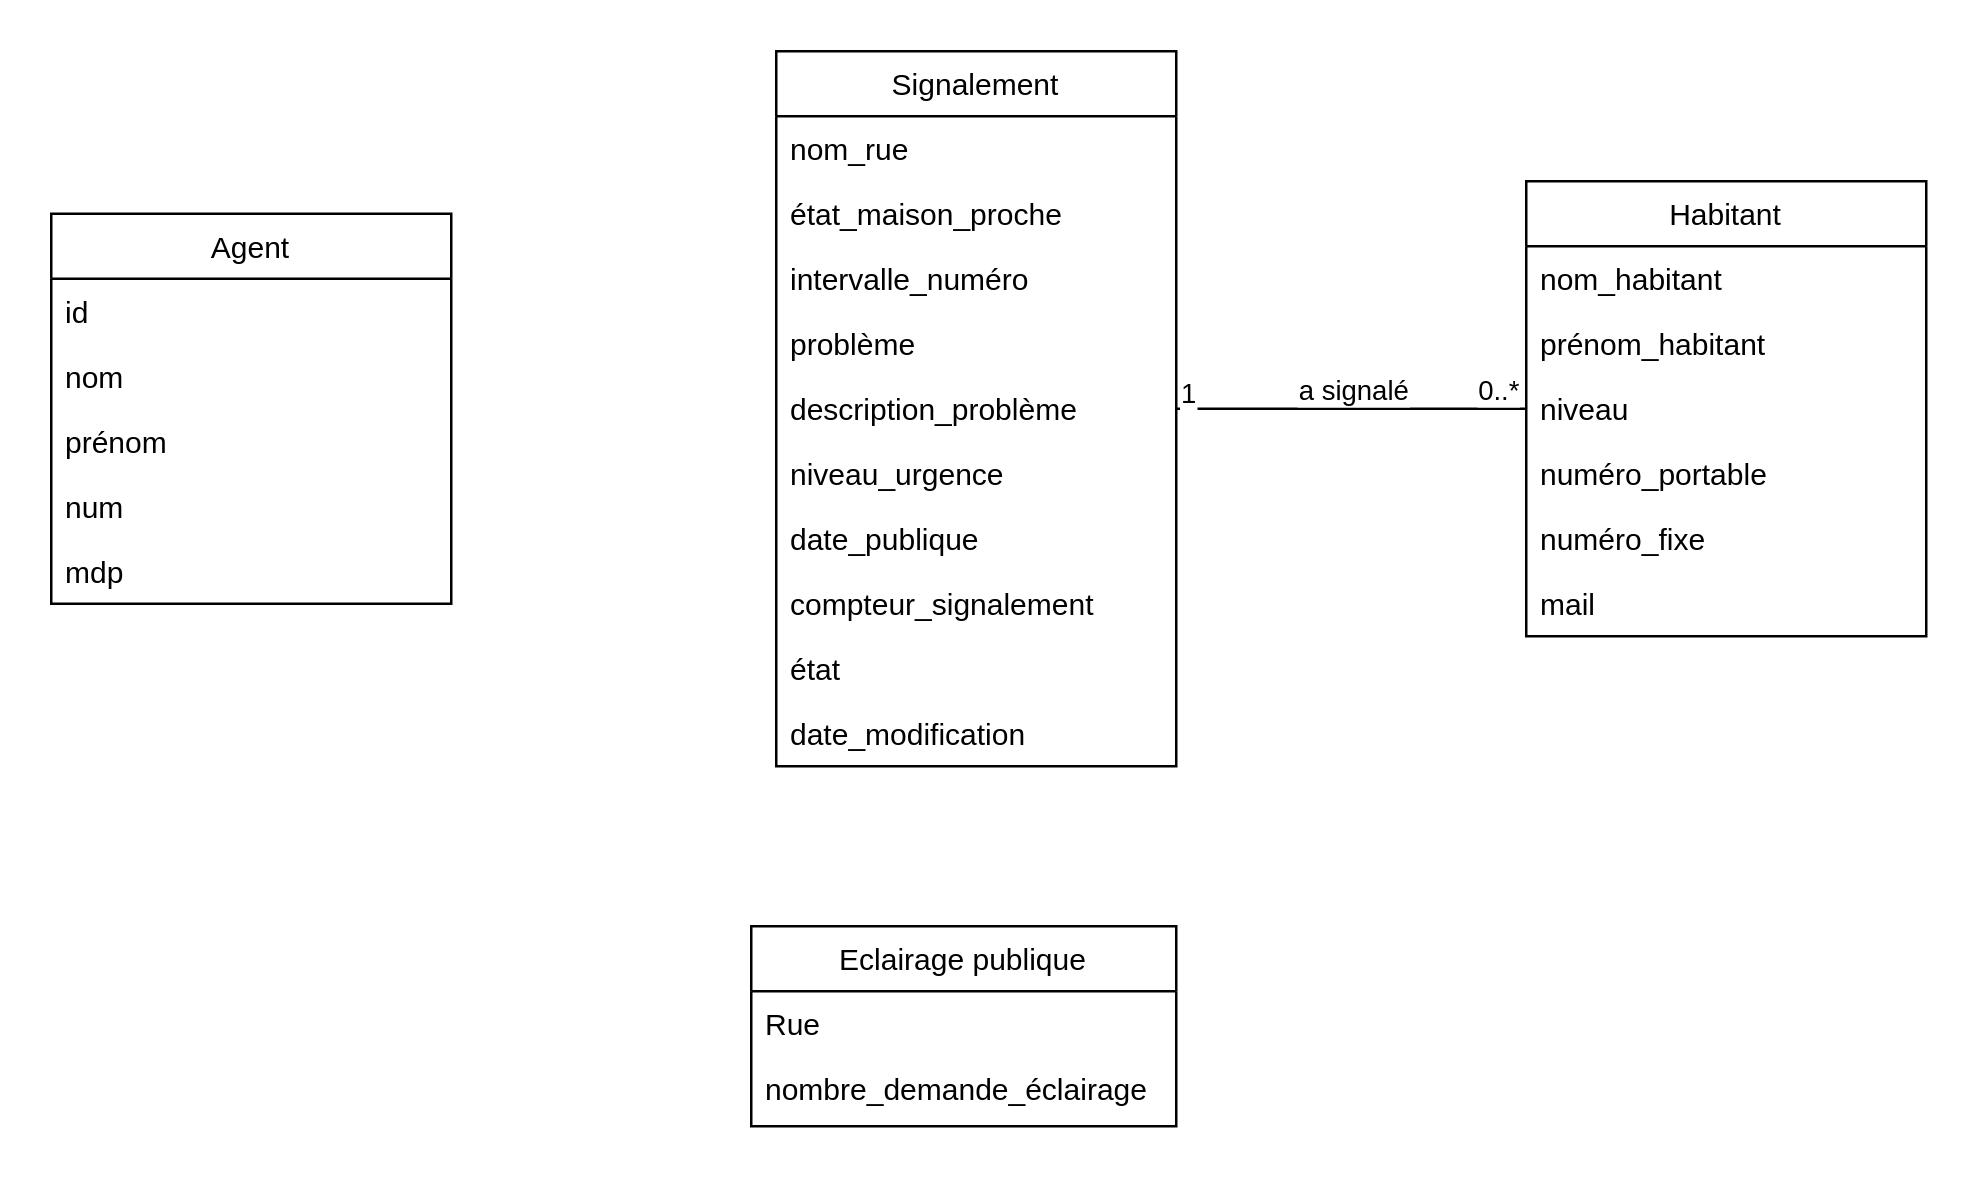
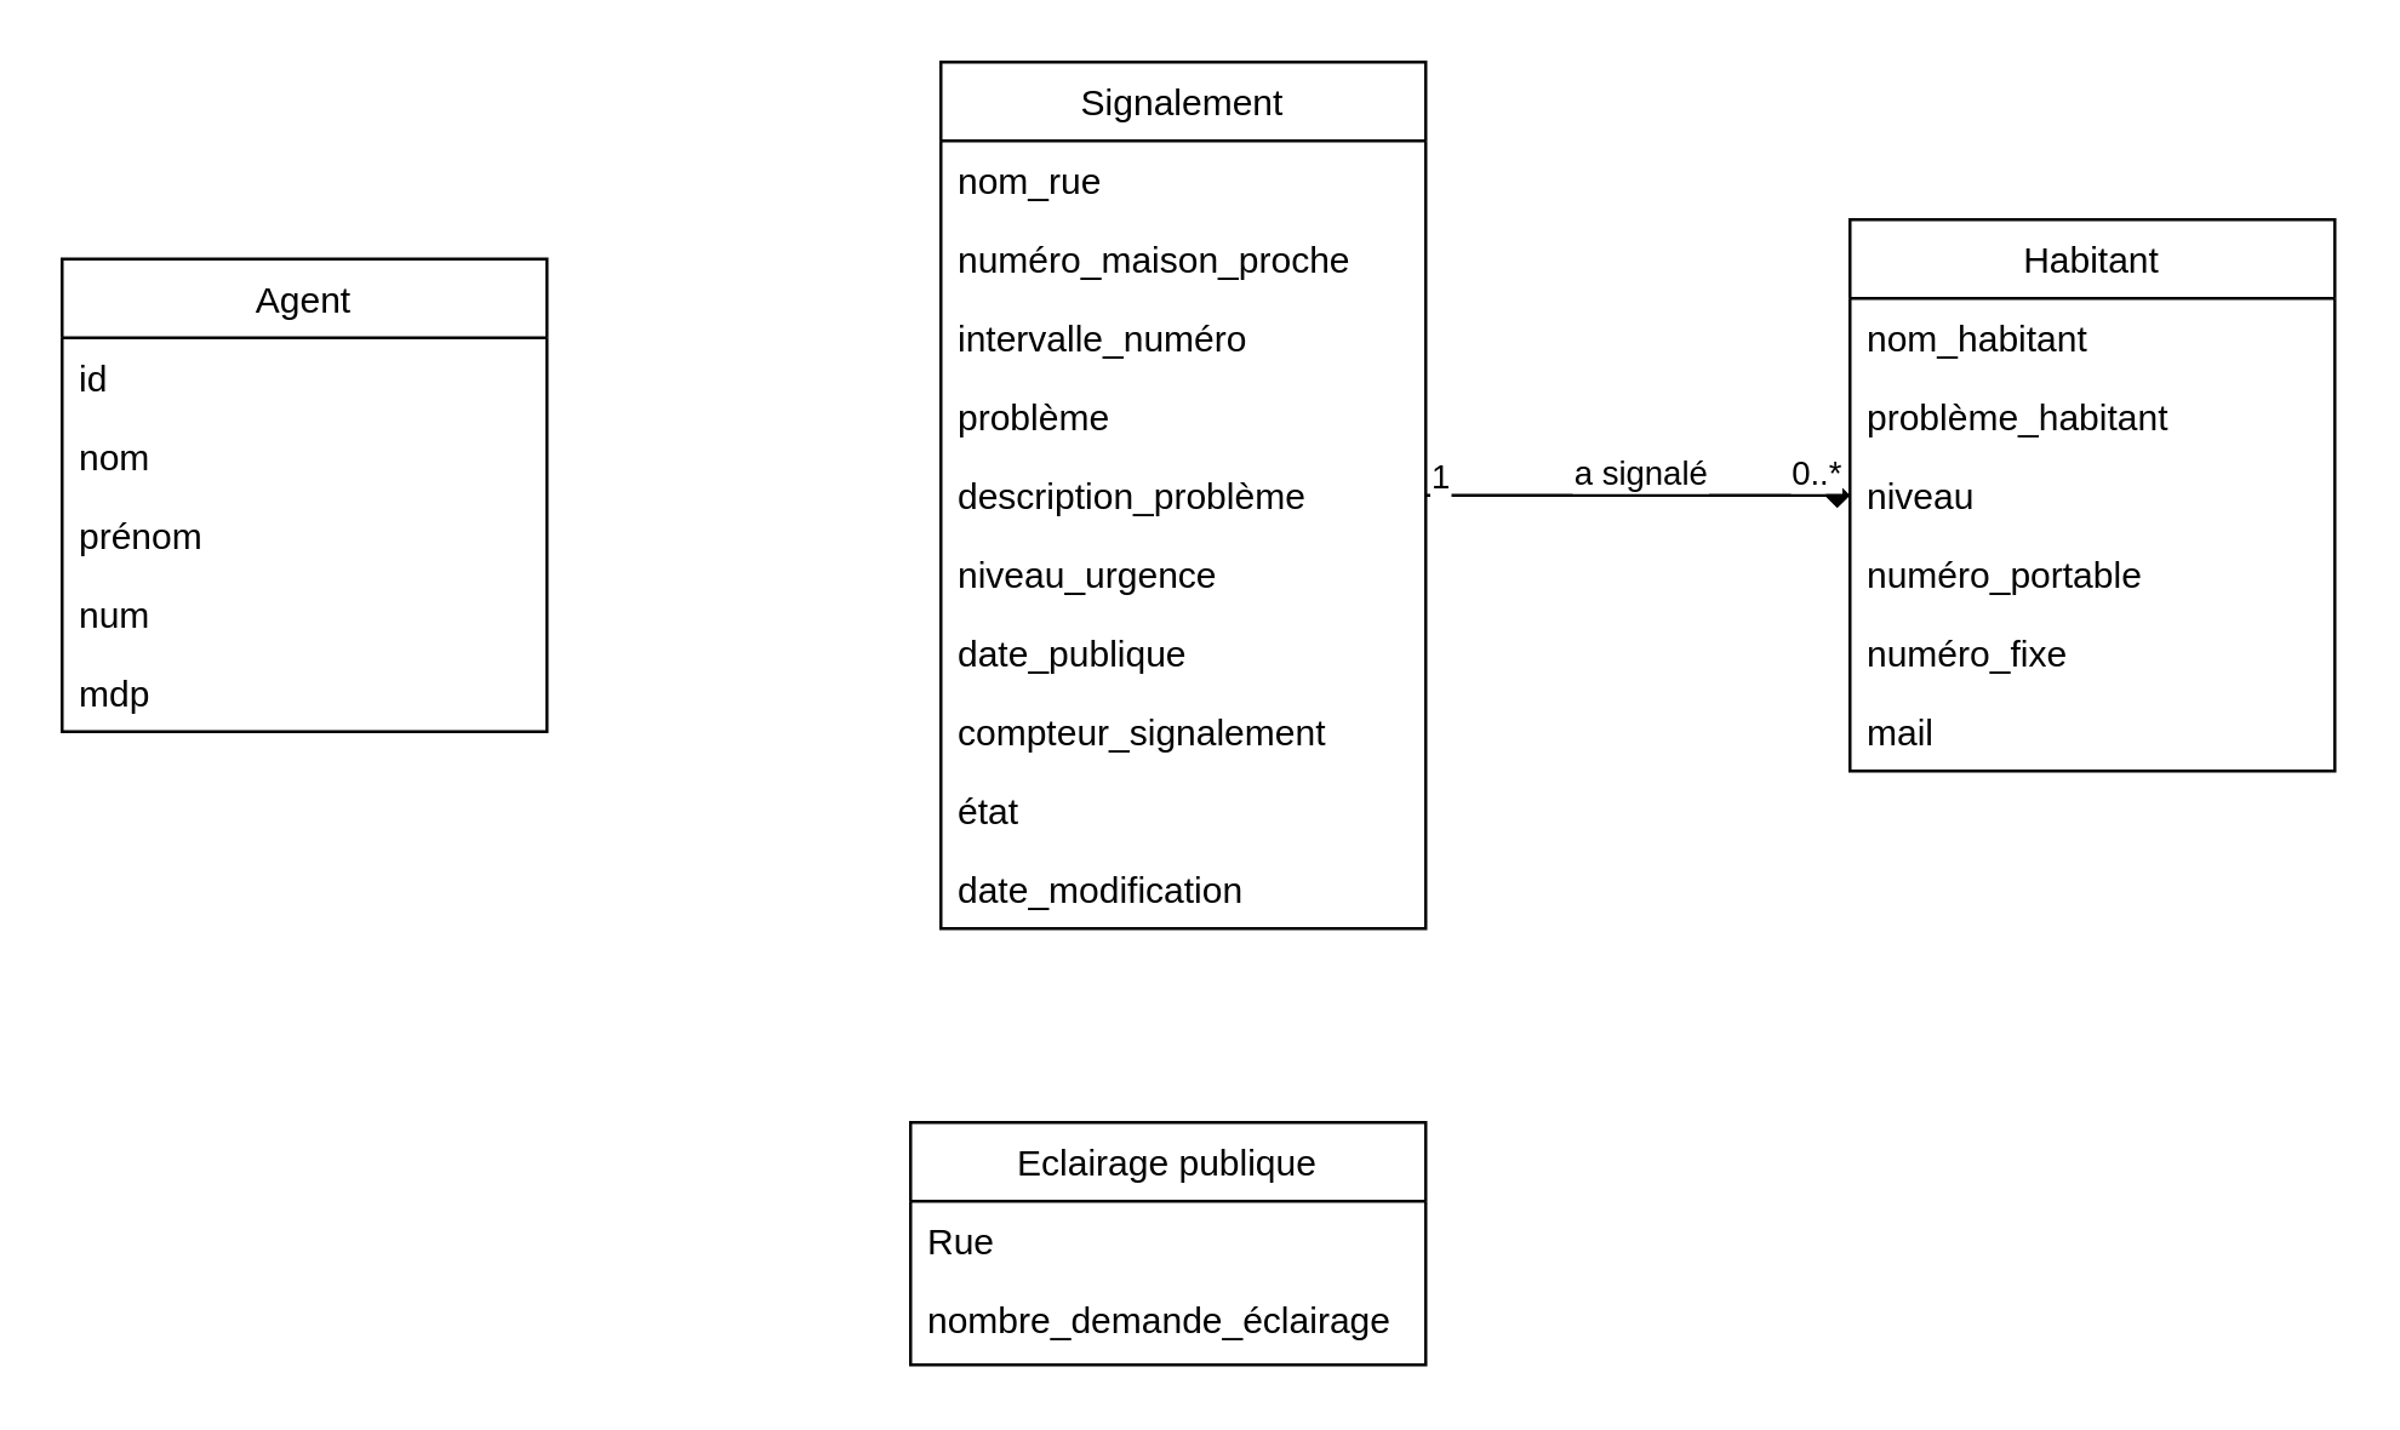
  <mxCell id="0" />
  <mxCell id="1" parent="0" />
  <mxCell id="2" value="Signalement" style="swimlane;fontStyle=0;align=center;verticalAlign=top;childLayout=stackLayout;horizontal=1;startSize=26;horizontalStack=0;resizeParent=1;resizeLast=0;collapsible=1;marginBottom=0;rounded=0;shadow=0;strokeWidth=1;" parent="1" vertex="1"><mxGeometry x="310" y="20" width="160" height="286" as="geometry"><mxRectangle x="550" y="140" width="160" height="26" as="alternateBounds" /></mxGeometry></mxCell>
  <mxCell id="3" value="nom_rue" style="text;align=left;verticalAlign=top;spacingLeft=4;spacingRight=4;overflow=hidden;rotatable=0;points=[[0,0.5],[1,0.5]];portConstraint=eastwest;" parent="2" vertex="1"><mxGeometry y="26" width="160" height="26" as="geometry" /></mxCell>
- <mxCell id="4" value="état_maison_proche" style="text;align=left;verticalAlign=top;spacingLeft=4;spacingRight=4;overflow=hidden;rotatable=0;points=[[0,0.5],[1,0.5]];portConstraint=eastwest;rounded=0;shadow=0;html=0;" parent="2" vertex="1"><mxGeometry y="52" width="160" height="26" as="geometry" /></mxCell>
+ <mxCell id="4" value="numéro_maison_proche" style="text;align=left;verticalAlign=top;spacingLeft=4;spacingRight=4;overflow=hidden;rotatable=0;points=[[0,0.5],[1,0.5]];portConstraint=eastwest;rounded=0;shadow=0;html=0;" parent="2" vertex="1"><mxGeometry y="52" width="160" height="26" as="geometry" /></mxCell>
  <mxCell id="5" value="intervalle_numéro" style="text;align=left;verticalAlign=top;spacingLeft=4;spacingRight=4;overflow=hidden;rotatable=0;points=[[0,0.5],[1,0.5]];portConstraint=eastwest;rounded=0;shadow=0;html=0;" parent="2" vertex="1"><mxGeometry y="78" width="160" height="26" as="geometry" /></mxCell>
  <mxCell id="6" value="problème" style="text;align=left;verticalAlign=top;spacingLeft=4;spacingRight=4;overflow=hidden;rotatable=0;points=[[0,0.5],[1,0.5]];portConstraint=eastwest;rounded=0;shadow=0;html=0;" parent="2" vertex="1"><mxGeometry y="104" width="160" height="26" as="geometry" /></mxCell>
  <mxCell id="7" value="description_problème" style="text;align=left;verticalAlign=top;spacingLeft=4;spacingRight=4;overflow=hidden;rotatable=0;points=[[0,0.5],[1,0.5]];portConstraint=eastwest;rounded=0;shadow=0;html=0;" parent="2" vertex="1"><mxGeometry y="130" width="160" height="26" as="geometry" /></mxCell>
  <mxCell id="8" value="niveau_urgence" style="text;align=left;verticalAlign=top;spacingLeft=4;spacingRight=4;overflow=hidden;rotatable=0;points=[[0,0.5],[1,0.5]];portConstraint=eastwest;" parent="2" vertex="1"><mxGeometry y="156" width="160" height="26" as="geometry" /></mxCell>
  <mxCell id="9" value="date_publique" style="text;align=left;verticalAlign=top;spacingLeft=4;spacingRight=4;overflow=hidden;rotatable=0;points=[[0,0.5],[1,0.5]];portConstraint=eastwest;" parent="2" vertex="1"><mxGeometry y="182" width="160" height="26" as="geometry" /></mxCell>
  <mxCell id="10" value="compteur_signalement" style="text;align=left;verticalAlign=top;spacingLeft=4;spacingRight=4;overflow=hidden;rotatable=0;points=[[0,0.5],[1,0.5]];portConstraint=eastwest;" parent="2" vertex="1"><mxGeometry y="208" width="160" height="26" as="geometry" /></mxCell>
  <mxCell id="11" value="état" style="text;align=left;verticalAlign=top;spacingLeft=4;spacingRight=4;overflow=hidden;rotatable=0;points=[[0,0.5],[1,0.5]];portConstraint=eastwest;" parent="2" vertex="1"><mxGeometry y="234" width="160" height="26" as="geometry" /></mxCell>
  <mxCell id="12" value="date_modification" style="text;align=left;verticalAlign=top;spacingLeft=4;spacingRight=4;overflow=hidden;rotatable=0;points=[[0,0.5],[1,0.5]];portConstraint=eastwest;" parent="2" vertex="1"><mxGeometry y="260" width="160" height="26" as="geometry" /></mxCell>
  <mxCell id="13" value="Habitant" style="swimlane;fontStyle=0;align=center;verticalAlign=top;childLayout=stackLayout;horizontal=1;startSize=26;horizontalStack=0;resizeParent=1;resizeLast=0;collapsible=1;marginBottom=0;rounded=0;shadow=0;strokeWidth=1;" parent="1" vertex="1"><mxGeometry x="610" y="72" width="160" height="182" as="geometry"><mxRectangle x="340" y="380" width="170" height="26" as="alternateBounds" /></mxGeometry></mxCell>
  <mxCell id="14" value="nom_habitant" style="text;align=left;verticalAlign=top;spacingLeft=4;spacingRight=4;overflow=hidden;rotatable=0;points=[[0,0.5],[1,0.5]];portConstraint=eastwest;" parent="13" vertex="1"><mxGeometry y="26" width="160" height="26" as="geometry" /></mxCell>
- <mxCell id="15" value="prénom_habitant" style="text;align=left;verticalAlign=top;spacingLeft=4;spacingRight=4;overflow=hidden;rotatable=0;points=[[0,0.5],[1,0.5]];portConstraint=eastwest;" parent="13" vertex="1"><mxGeometry y="52" width="160" height="26" as="geometry" /></mxCell>
+ <mxCell id="15" value="problème_habitant" style="text;align=left;verticalAlign=top;spacingLeft=4;spacingRight=4;overflow=hidden;rotatable=0;points=[[0,0.5],[1,0.5]];portConstraint=eastwest;" parent="13" vertex="1"><mxGeometry y="52" width="160" height="26" as="geometry" /></mxCell>
  <mxCell id="16" value="niveau" style="text;align=left;verticalAlign=top;spacingLeft=4;spacingRight=4;overflow=hidden;rotatable=0;points=[[0,0.5],[1,0.5]];portConstraint=eastwest;" parent="13" vertex="1"><mxGeometry y="78" width="160" height="26" as="geometry" /></mxCell>
  <mxCell id="17" value="numéro_portable" style="text;align=left;verticalAlign=top;spacingLeft=4;spacingRight=4;overflow=hidden;rotatable=0;points=[[0,0.5],[1,0.5]];portConstraint=eastwest;" parent="13" vertex="1"><mxGeometry y="104" width="160" height="26" as="geometry" /></mxCell>
  <mxCell id="18" value="numéro_fixe" style="text;align=left;verticalAlign=top;spacingLeft=4;spacingRight=4;overflow=hidden;rotatable=0;points=[[0,0.5],[1,0.5]];portConstraint=eastwest;" parent="13" vertex="1"><mxGeometry y="130" width="160" height="26" as="geometry" /></mxCell>
  <mxCell id="19" value="mail" style="text;align=left;verticalAlign=top;spacingLeft=4;spacingRight=4;overflow=hidden;rotatable=0;points=[[0,0.5],[1,0.5]];portConstraint=eastwest;" parent="13" vertex="1"><mxGeometry y="156" width="160" height="26" as="geometry" /></mxCell>
  <mxCell id="20" value="Agent" style="swimlane;fontStyle=0;align=center;verticalAlign=top;childLayout=stackLayout;horizontal=1;startSize=26;horizontalStack=0;resizeParent=1;resizeLast=0;collapsible=1;marginBottom=0;rounded=0;shadow=0;strokeWidth=1;" parent="1" vertex="1"><mxGeometry x="20" y="85" width="160" height="156" as="geometry"><mxRectangle x="550" y="140" width="160" height="26" as="alternateBounds" /></mxGeometry></mxCell>
  <mxCell id="21" value="id" style="text;align=left;verticalAlign=top;spacingLeft=4;spacingRight=4;overflow=hidden;rotatable=0;points=[[0,0.5],[1,0.5]];portConstraint=eastwest;" parent="20" vertex="1"><mxGeometry y="26" width="160" height="26" as="geometry" /></mxCell>
  <mxCell id="22" value="nom" style="text;align=left;verticalAlign=top;spacingLeft=4;spacingRight=4;overflow=hidden;rotatable=0;points=[[0,0.5],[1,0.5]];portConstraint=eastwest;" vertex="1" parent="20"><mxGeometry y="52" width="160" height="26" as="geometry" /></mxCell>
  <mxCell id="23" value="prénom" style="text;align=left;verticalAlign=top;spacingLeft=4;spacingRight=4;overflow=hidden;rotatable=0;points=[[0,0.5],[1,0.5]];portConstraint=eastwest;" vertex="1" parent="20"><mxGeometry y="78" width="160" height="26" as="geometry" /></mxCell>
  <mxCell id="24" value="num" style="text;align=left;verticalAlign=top;spacingLeft=4;spacingRight=4;overflow=hidden;rotatable=0;points=[[0,0.5],[1,0.5]];portConstraint=eastwest;" vertex="1" parent="20"><mxGeometry y="104" width="160" height="26" as="geometry" /></mxCell>
  <mxCell id="25" value="mdp" style="text;align=left;verticalAlign=top;spacingLeft=4;spacingRight=4;overflow=hidden;rotatable=0;points=[[0,0.5],[1,0.5]];portConstraint=eastwest;" vertex="1" parent="20"><mxGeometry y="130" width="160" height="26" as="geometry" /></mxCell>
  <mxCell id="26" value="Eclairage publique" style="swimlane;fontStyle=0;align=center;verticalAlign=top;childLayout=stackLayout;horizontal=1;startSize=26;horizontalStack=0;resizeParent=1;resizeLast=0;collapsible=1;marginBottom=0;rounded=0;shadow=0;strokeWidth=1;" parent="1" vertex="1"><mxGeometry x="300" y="370" width="170" height="80" as="geometry"><mxRectangle x="550" y="140" width="160" height="26" as="alternateBounds" /></mxGeometry></mxCell>
  <mxCell id="27" value="Rue" style="text;align=left;verticalAlign=top;spacingLeft=4;spacingRight=4;overflow=hidden;rotatable=0;points=[[0,0.5],[1,0.5]];portConstraint=eastwest;" parent="26" vertex="1"><mxGeometry y="26" width="170" height="26" as="geometry" /></mxCell>
  <mxCell id="28" value="nombre_demande_éclairage" style="text;align=left;verticalAlign=top;spacingLeft=4;spacingRight=4;overflow=hidden;rotatable=0;points=[[0,0.5],[1,0.5]];portConstraint=eastwest;rounded=0;shadow=0;html=0;" parent="26" vertex="1"><mxGeometry y="52" width="170" height="26" as="geometry" /></mxCell>
- <mxCell id="29" value="" style="endArrow=none;html=1;rounded=0;" edge="1" parent="1" source="2" target="13"><mxGeometry width="50" height="50" relative="1" as="geometry"><mxPoint x="130" y="160" as="sourcePoint" /><mxPoint x="180" y="110" as="targetPoint" /></mxGeometry></mxCell>
+ <mxCell id="29" value="" style="endArrow=diamond;html=1;rounded=0;" edge="1" parent="1" source="2" target="13"><mxGeometry width="50" height="50" relative="1" as="geometry"><mxPoint x="130" y="160" as="sourcePoint" /><mxPoint x="180" y="110" as="targetPoint" /></mxGeometry></mxCell>
  <mxCell id="30" value="1" style="edgeLabel;html=1;align=center;verticalAlign=middle;resizable=0;points=[];" vertex="1" connectable="0" parent="29"><mxGeometry x="0.761" y="1" relative="1" as="geometry"><mxPoint x="-119" y="-6" as="offset" /></mxGeometry></mxCell>
  <mxCell id="31" value="0..*" style="edgeLabel;html=1;align=center;verticalAlign=middle;resizable=0;points=[];" vertex="1" connectable="0" parent="29"><mxGeometry x="0.863" relative="1" as="geometry"><mxPoint x="-2" y="-8" as="offset" /></mxGeometry></mxCell>
  <mxCell id="32" value="a signalé" style="edgeLabel;html=1;align=center;verticalAlign=middle;resizable=0;points=[];" vertex="1" connectable="0" parent="29"><mxGeometry x="0.118" relative="1" as="geometry"><mxPoint x="-8" y="-8" as="offset" /></mxGeometry></mxCell>
